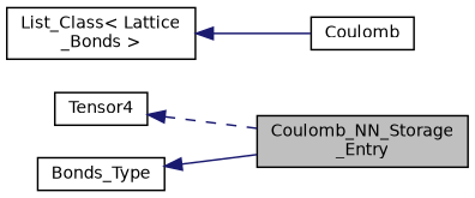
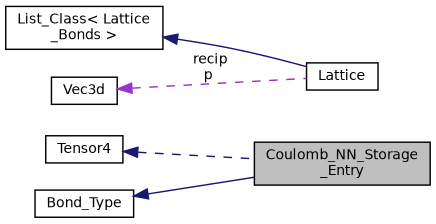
  digraph {
    rankdir=LR
    node [color=black fillcolor=white fontname=Helvetica fontsize=10 shape=record style=filled]
    edge [color=midnightblue dir=back fontname=Helvetica fontsize=10 labelfontname=Helvetica labelfontsize=10 style=dashed]
    n1 [fillcolor=grey75 fontcolor=black height=0.2 label="Coulomb_NN_Storage\l_Entry" width=0.4]
    n2 [height=0.2 label=Tensor4 width=0.4]
-   n3 [height=0.2 label=Bonds_Type width=0.4]
-   n4 [height=0.2 label=Coulomb width=0.4]
+   n3 [height=0.2 label=Bond_Type width=0.4]
+   n4 [height=0.2 label=Lattice width=0.4]
    n5 [height=0.2 label="List_Class\< Lattice\l_Bonds \>" width=0.4]
+   n6 [height=0.2 label=Vec3d width=0.4]
    n2 -> n1
    n3 -> n1 [style=solid]
    n5 -> n4 [style=solid]
+   n6 -> n4 [color=darkorchid3 label=" recip\np"]
  }
